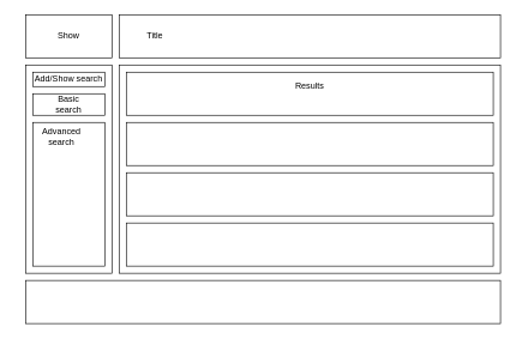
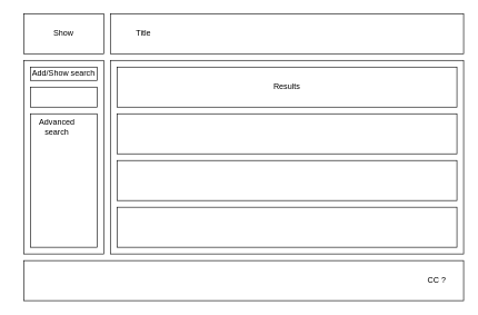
  <mxCell id="0" />
  <mxCell id="1" parent="0" />
  <mxCell id="2" value="" style="rounded=0;whiteSpace=wrap;html=1;" vertex="1" parent="1"><mxGeometry x="35" y="20" width="120" height="60" as="geometry" /></mxCell>
  <mxCell id="3" value="" style="rounded=0;whiteSpace=wrap;html=1;" vertex="1" parent="1"><mxGeometry x="165" y="20" width="530" height="60" as="geometry" /></mxCell>
  <mxCell id="4" value="" style="rounded=0;whiteSpace=wrap;html=1;" vertex="1" parent="1"><mxGeometry x="35" y="90" width="120" height="290" as="geometry" /></mxCell>
  <mxCell id="5" value="" style="rounded=0;whiteSpace=wrap;html=1;" vertex="1" parent="1"><mxGeometry x="165" y="90" width="530" height="290" as="geometry" /></mxCell>
  <mxCell id="6" value="" style="rounded=0;whiteSpace=wrap;html=1;" vertex="1" parent="1"><mxGeometry x="35" y="390" width="660" height="60" as="geometry" /></mxCell>
  <mxCell id="7" value="" style="rounded=0;whiteSpace=wrap;html=1;" vertex="1" parent="1"><mxGeometry x="175" y="100" width="510" height="60" as="geometry" /></mxCell>
  <mxCell id="8" value="" style="rounded=0;whiteSpace=wrap;html=1;" vertex="1" parent="1"><mxGeometry x="175" y="170" width="510" height="60" as="geometry" /></mxCell>
  <mxCell id="9" value="" style="rounded=0;whiteSpace=wrap;html=1;" vertex="1" parent="1"><mxGeometry x="175" y="240" width="510" height="60" as="geometry" /></mxCell>
  <mxCell id="10" value="" style="rounded=0;whiteSpace=wrap;html=1;" vertex="1" parent="1"><mxGeometry x="175" y="310" width="510" height="60" as="geometry" /></mxCell>
  <mxCell id="11" value="Show" style="text;html=1;strokeColor=none;fillColor=none;align=center;verticalAlign=middle;whiteSpace=wrap;rounded=0;" vertex="1" parent="1"><mxGeometry x="75" y="40" width="40" height="20" as="geometry" /></mxCell>
  <mxCell id="12" value="Title" style="text;html=1;strokeColor=none;fillColor=none;align=center;verticalAlign=middle;whiteSpace=wrap;rounded=0;" vertex="1" parent="1"><mxGeometry x="195" y="40" width="40" height="20" as="geometry" /></mxCell>
  <mxCell id="13" value="" style="rounded=0;whiteSpace=wrap;html=1;" vertex="1" parent="1"><mxGeometry x="45" y="170" width="100" height="200" as="geometry" /></mxCell>
  <mxCell id="14" value="Advanced search" style="text;html=1;strokeColor=none;fillColor=none;align=center;verticalAlign=middle;whiteSpace=wrap;rounded=0;" vertex="1" parent="1"><mxGeometry x="50" y="180" width="70" height="20" as="geometry" /></mxCell>
  <mxCell id="15" value="" style="rounded=0;whiteSpace=wrap;html=1;" vertex="1" parent="1"><mxGeometry x="45" y="130" width="100" height="30" as="geometry" /></mxCell>
- <mxCell id="16" value="Basic search" style="text;html=1;strokeColor=none;fillColor=none;align=center;verticalAlign=middle;whiteSpace=wrap;rounded=0;" vertex="1" parent="1"><mxGeometry x="60" y="135" width="70" height="20" as="geometry" /></mxCell>
  <mxCell id="17" value="" style="rounded=0;whiteSpace=wrap;html=1;" vertex="1" parent="1"><mxGeometry x="45" y="100" width="100" height="20" as="geometry" /></mxCell>
  <mxCell id="18" value="Add/Show search" style="text;html=1;strokeColor=none;fillColor=none;align=center;verticalAlign=middle;whiteSpace=wrap;rounded=0;glass=1;" vertex="1" parent="1"><mxGeometry x="20" y="100" width="150" height="20" as="geometry" /></mxCell>
- <mxCell id="19" value="Results" style="text;html=1;strokeColor=none;fillColor=none;align=center;verticalAlign=middle;whiteSpace=wrap;rounded=0;glass=1;" vertex="1" parent="1"><mxGeometry x="410" y="110" width="40" height="20" as="geometry" /></mxCell>
+ <mxCell id="19" value="Results" style="text;html=1;strokeColor=none;fillColor=none;align=center;verticalAlign=middle;whiteSpace=wrap;rounded=0;glass=1;" vertex="1" parent="1"><mxGeometry x="410" y="120" width="40" height="20" as="geometry" /></mxCell>
+ <mxCell id="20" value="CC ?" style="text;html=1;strokeColor=none;fillColor=none;align=center;verticalAlign=middle;whiteSpace=wrap;rounded=0;glass=1;" vertex="1" parent="1"><mxGeometry x="635" y="410" width="40" height="20" as="geometry" /></mxCell>
